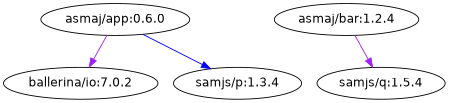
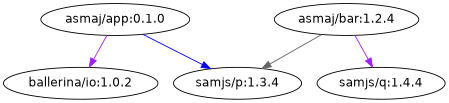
  digraph {
    fontname="DejaVu Sans"
    node [fontname="DejaVu Sans"]
    edge [color=purple fontname="DejaVu Sans"]
-   "asmaj/app:0.1.0" [label="asmaj/app:0.6.0"]
-   "ballerina/io:1.0.2" [label="ballerina/io:7.0.2"]
+   "asmaj/app:0.1.0"
+   "ballerina/io:1.0.2"
    "samjs/p:1.3.4"
    "asmaj/bar:1.2.4"
-   "samjs/q:1.4.4" [label="samjs/q:1.5.4"]
+   "samjs/q:1.4.4"
    "asmaj/app:0.1.0" -> "ballerina/io:1.0.2"
    "asmaj/app:0.1.0" -> "samjs/p:1.3.4" [color=blue]
+   "asmaj/bar:1.2.4" -> "samjs/p:1.3.4" [color=gray40]
    "asmaj/bar:1.2.4" -> "samjs/q:1.4.4"
  }
